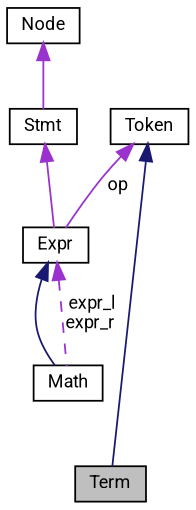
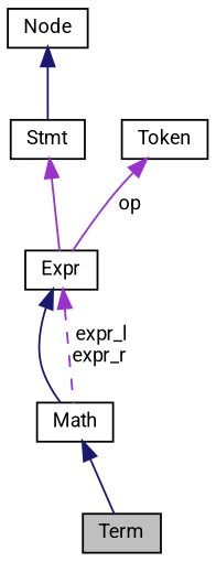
  digraph {
    fontname=Roboto
    node [color=black fillcolor=white fontname=Roboto fontsize=10 shape=record style=filled]
    edge [color=midnightblue dir=back fontname=Roboto fontsize=10 labelfontname=Helvetica labelfontsize=10 style=solid]
    n1 [fillcolor=grey75 fontcolor=black height=0.2 label=Term width=0.4]
    n2 [height=0.2 label=Math width=0.4]
    n3 [height=0.2 label=Expr width=0.4]
    n4 [height=0.2 label=Stmt width=0.4]
    n5 [height=0.2 label="Node" width=0.4]
    n6 [height=0.2 label=Token width=0.4]
-   n6 -> n1
+   n2 -> n1
    n3 -> n2
    n3 -> n2 [color=darkorchid3 label=" expr_l\nexpr_r" style=dashed]
    n4 -> n3 [color=darkorchid3]
-   n5 -> n4 [color=darkorchid3]
+   n5 -> n4
    n6 -> n3 [color=darkorchid3 label=" op"]
  }
